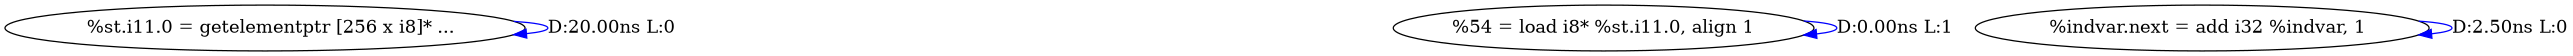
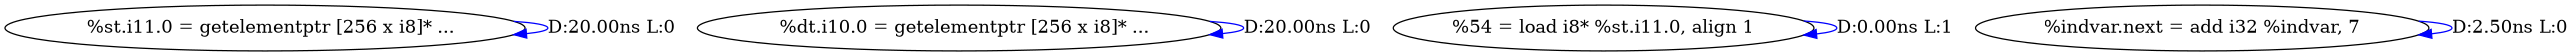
  digraph {
    edge [color=blue]
    n1 [label="  %st.i11.0 = getelementptr [256 x i8]* ..."]
+   n2 [label="  %dt.i10.0 = getelementptr [256 x i8]* ..."]
    n3 [label="%54 = load i8* %st.i11.0, align 1"]
-   n4 [label="  %indvar.next = add i32 %indvar, 1"]
+   n4 [label="%indvar.next = add i32 %indvar, 7"]
    n1 -> n1 [label="D:20.00ns L:0"]
+   n2 -> n2 [label="D:20.00ns L:0"]
    n3 -> n3 [label="D:0.00ns L:1"]
    n4 -> n4 [label="D:2.50ns L:0"]
  }
